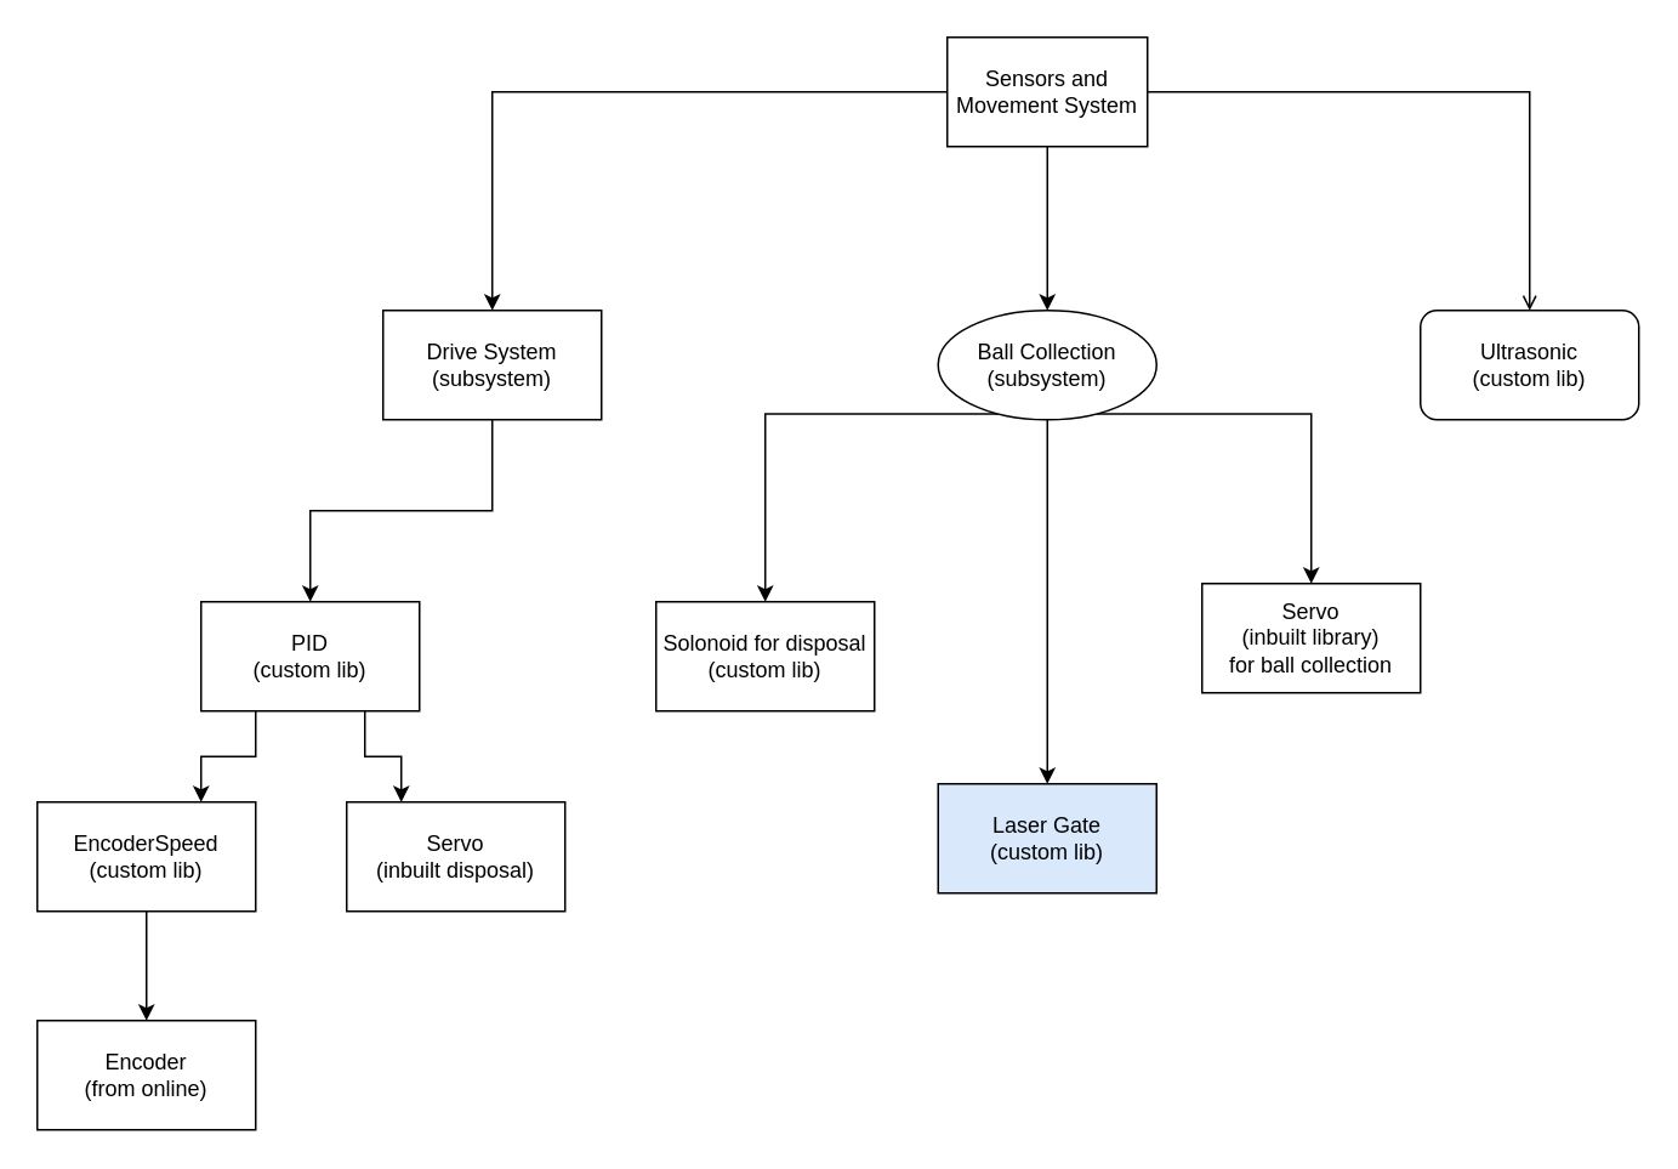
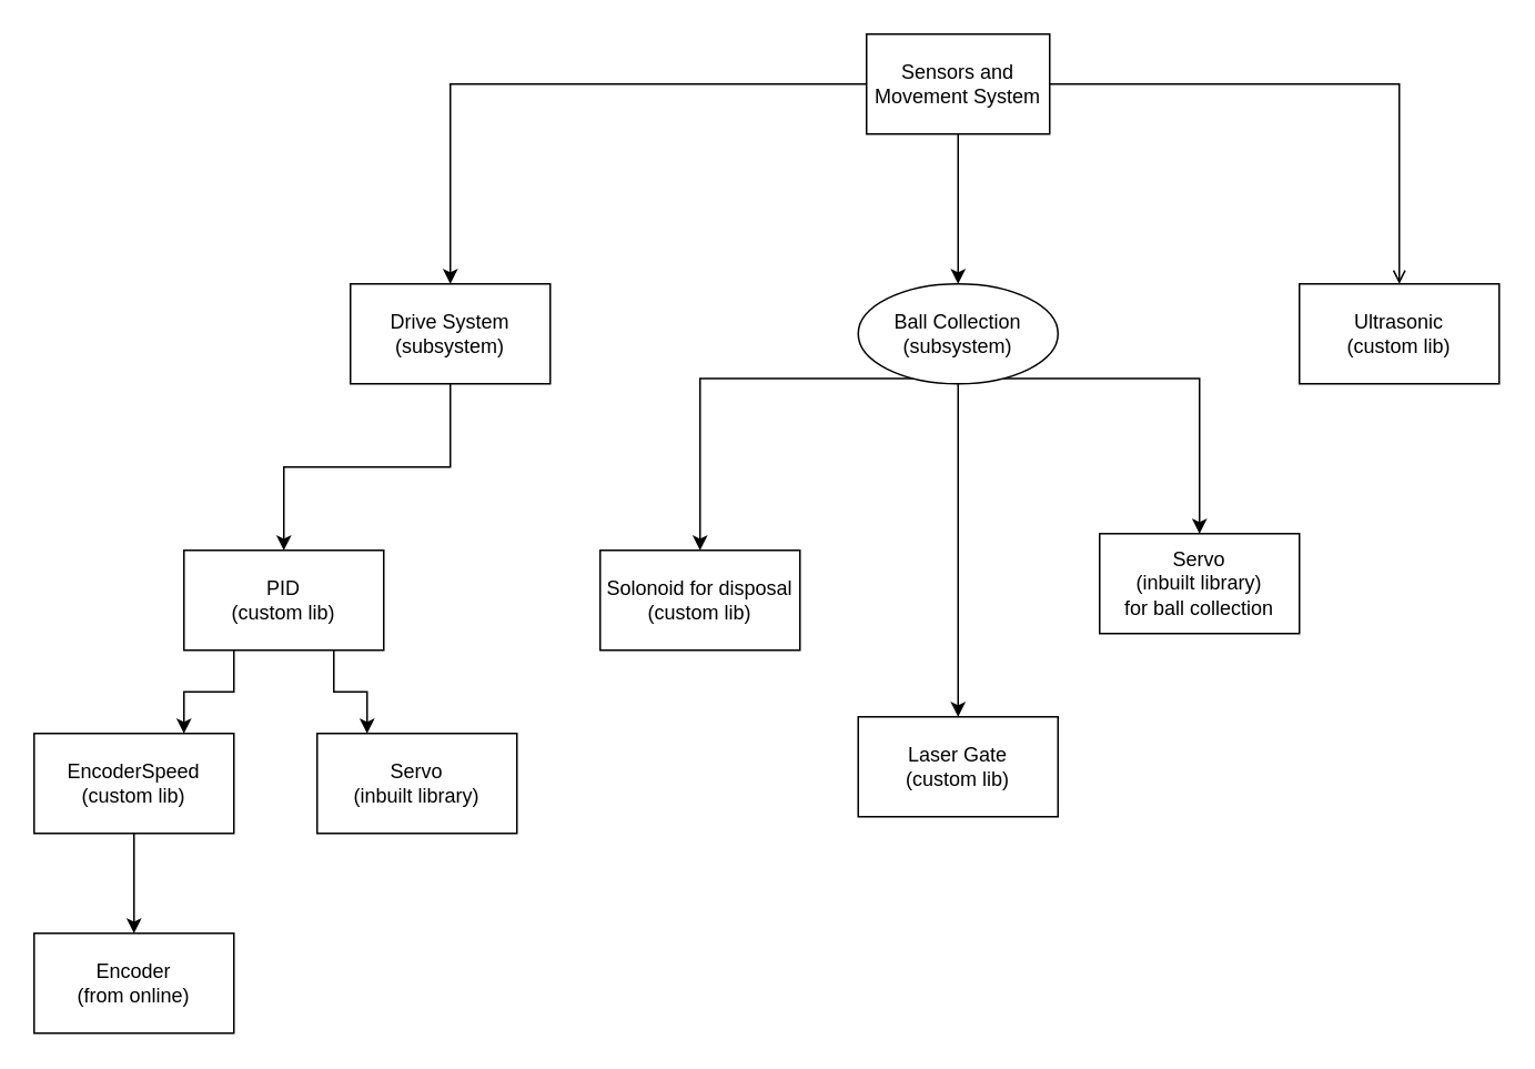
  <mxCell id="0" />
  <mxCell id="1" parent="0" />
  <mxCell id="2" style="edgeStyle=orthogonalEdgeStyle;rounded=0;orthogonalLoop=1;jettySize=auto;html=1;exitX=0.5;exitY=1;exitDx=0;exitDy=0;" parent="1" source="3" target="6" edge="1"><mxGeometry relative="1" as="geometry" /></mxCell>
  <mxCell id="3" value="Drive System&lt;br&gt;(subsystem)" style="rounded=0;whiteSpace=wrap;html=1;" parent="1" vertex="1"><mxGeometry x="210" y="170" width="120" height="60" as="geometry" /></mxCell>
  <mxCell id="4" style="edgeStyle=orthogonalEdgeStyle;rounded=0;orthogonalLoop=1;jettySize=auto;html=1;exitX=0.75;exitY=1;exitDx=0;exitDy=0;entryX=0.25;entryY=0;entryDx=0;entryDy=0;" parent="1" source="6" target="7" edge="1"><mxGeometry relative="1" as="geometry" /></mxCell>
  <mxCell id="5" style="edgeStyle=orthogonalEdgeStyle;rounded=0;orthogonalLoop=1;jettySize=auto;html=1;exitX=0.25;exitY=1;exitDx=0;exitDy=0;entryX=0.75;entryY=0;entryDx=0;entryDy=0;" parent="1" source="6" target="9" edge="1"><mxGeometry relative="1" as="geometry" /></mxCell>
  <mxCell id="6" value="PID&lt;br&gt;(custom lib)" style="rounded=0;whiteSpace=wrap;html=1;" parent="1" vertex="1"><mxGeometry x="110" y="330" width="120" height="60" as="geometry" /></mxCell>
- <mxCell id="7" value="Servo&lt;br&gt;(inbuilt disposal)" style="rounded=0;whiteSpace=wrap;html=1;" parent="1" vertex="1"><mxGeometry x="190" y="440" width="120" height="60" as="geometry" /></mxCell>
+ <mxCell id="7" value="Servo&lt;br&gt;(inbuilt library)" style="rounded=0;whiteSpace=wrap;html=1;" parent="1" vertex="1"><mxGeometry x="190" y="440" width="120" height="60" as="geometry" /></mxCell>
  <mxCell id="8" style="edgeStyle=orthogonalEdgeStyle;rounded=0;orthogonalLoop=1;jettySize=auto;html=1;exitX=0.5;exitY=1;exitDx=0;exitDy=0;" parent="1" source="9" target="10" edge="1"><mxGeometry relative="1" as="geometry" /></mxCell>
  <mxCell id="9" value="EncoderSpeed&lt;br&gt;(custom lib)" style="rounded=0;whiteSpace=wrap;html=1;" parent="1" vertex="1"><mxGeometry x="20" y="440" width="120" height="60" as="geometry" /></mxCell>
  <mxCell id="10" value="Encoder&lt;br&gt;(from online)" style="rounded=0;whiteSpace=wrap;html=1;" parent="1" vertex="1"><mxGeometry x="20" y="560" width="120" height="60" as="geometry" /></mxCell>
  <mxCell id="11" value="Servo&lt;br&gt;(inbuilt library)&lt;br&gt;for ball collection" style="rounded=0;whiteSpace=wrap;html=1;" parent="1" vertex="1"><mxGeometry x="660" y="320" width="120" height="60" as="geometry" /></mxCell>
  <mxCell id="12" style="edgeStyle=orthogonalEdgeStyle;rounded=0;orthogonalLoop=1;jettySize=auto;html=1;entryX=0.5;entryY=0;entryDx=0;entryDy=0;" parent="1" source="15" target="3" edge="1"><mxGeometry relative="1" as="geometry" /></mxCell>
  <mxCell id="13" style="edgeStyle=orthogonalEdgeStyle;rounded=0;orthogonalLoop=1;jettySize=auto;html=1;endArrow=open;" parent="1" source="15" target="20" edge="1"><mxGeometry relative="1" as="geometry" /></mxCell>
  <mxCell id="14" style="edgeStyle=orthogonalEdgeStyle;rounded=0;orthogonalLoop=1;jettySize=auto;html=1;entryX=0.5;entryY=0;entryDx=0;entryDy=0;" parent="1" source="15" target="19" edge="1"><mxGeometry relative="1" as="geometry" /></mxCell>
  <mxCell id="15" value="Sensors and Movement System" style="rounded=0;whiteSpace=wrap;html=1;" parent="1" vertex="1"><mxGeometry x="520" y="20" width="110" height="60" as="geometry" /></mxCell>
  <mxCell id="16" style="edgeStyle=orthogonalEdgeStyle;rounded=0;orthogonalLoop=1;jettySize=auto;html=1;exitX=0.75;exitY=1;exitDx=0;exitDy=0;" parent="1" source="19" target="11" edge="1"><mxGeometry relative="1" as="geometry" /></mxCell>
  <mxCell id="17" style="edgeStyle=orthogonalEdgeStyle;rounded=0;orthogonalLoop=1;jettySize=auto;html=1;" parent="1" source="19" target="22" edge="1"><mxGeometry relative="1" as="geometry" /></mxCell>
  <mxCell id="18" style="edgeStyle=orthogonalEdgeStyle;rounded=0;orthogonalLoop=1;jettySize=auto;html=1;exitX=0.25;exitY=1;exitDx=0;exitDy=0;" parent="1" source="19" target="21" edge="1"><mxGeometry relative="1" as="geometry" /></mxCell>
  <mxCell id="19" value="Ball Collection&lt;br&gt;(subsystem)" style="ellipse;whiteSpace=wrap;html=1;" parent="1" vertex="1"><mxGeometry x="515" y="170" width="120" height="60" as="geometry" /></mxCell>
- <mxCell id="20" value="Ultrasonic&lt;br&gt;(custom lib)" style="whiteSpace=wrap;html=1;rounded=1;" parent="1" vertex="1"><mxGeometry x="780" y="170" width="120" height="60" as="geometry" /></mxCell>
+ <mxCell id="20" value="Ultrasonic&lt;br&gt;(custom lib)" style="whiteSpace=wrap;html=1;" parent="1" vertex="1"><mxGeometry x="780" y="170" width="120" height="60" as="geometry" /></mxCell>
  <mxCell id="21" value="Solonoid for disposal&lt;br&gt;(custom lib)" style="whiteSpace=wrap;html=1;" parent="1" vertex="1"><mxGeometry x="360" y="330" width="120" height="60" as="geometry" /></mxCell>
- <mxCell id="22" value="Laser Gate&lt;br&gt;(custom lib)" style="whiteSpace=wrap;html=1;fillColor=#dae8fc;" parent="1" vertex="1"><mxGeometry x="515" y="430" width="120" height="60" as="geometry" /></mxCell>
+ <mxCell id="22" value="Laser Gate&lt;br&gt;(custom lib)" style="whiteSpace=wrap;html=1;" parent="1" vertex="1"><mxGeometry x="515" y="430" width="120" height="60" as="geometry" /></mxCell>
